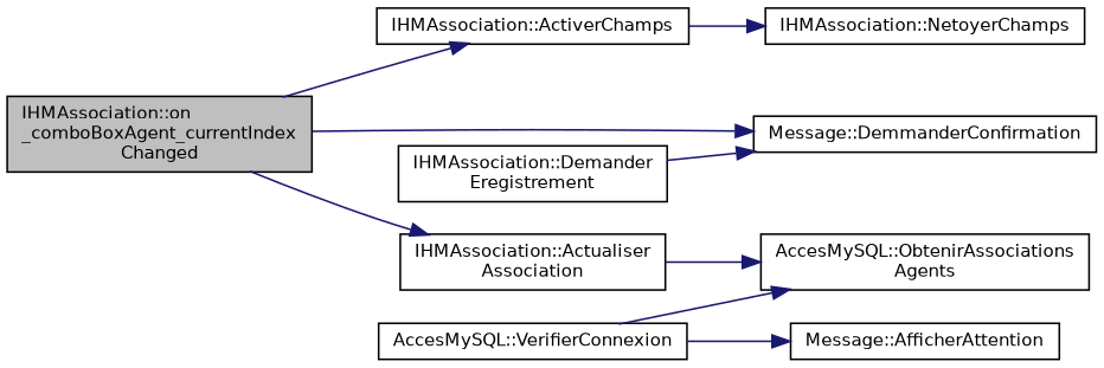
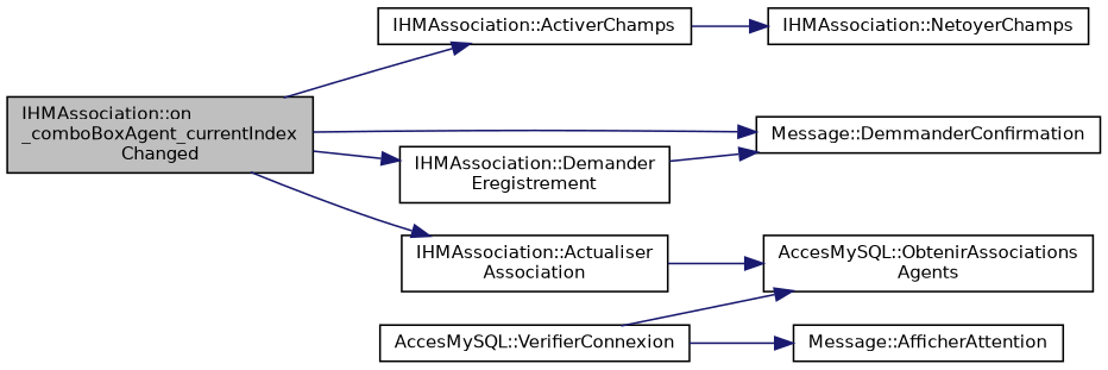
  digraph {
    rankdir=LR
    node [color=black fillcolor=white fontname=Helvetica fontsize=10 shape=record style=filled]
    edge [color=midnightblue fontname=Helvetica fontsize=10 labelfontname=Helvetica labelfontsize=10 style=solid]
    n1 [fillcolor=grey75 fontcolor=black height=0.2 label="IHMAssociation::on\l_comboBoxAgent_currentIndex\lChanged" width=0.4]
    n2 [height=0.2 label="IHMAssociation::ActiverChamps" width=0.4]
    n3 [height=0.2 label="IHMAssociation::Actualiser\lAssociation" width=0.4]
    n4 [height=0.2 label="IHMAssociation::Demander\lEregistrement" width=0.4]
    n5 [height=0.2 label="Message::DemmanderConfirmation" width=0.4]
    n6 [height=0.2 label="IHMAssociation::NetoyerChamps" width=0.4]
    n7 [height=0.2 label="AccesMySQL::ObtenirAssociations\lAgents" width=0.4]
    n8 [height=0.2 label="AccesMySQL::VerifierConnexion" width=0.4]
    n9 [height=0.2 label="Message::AfficherAttention" width=0.4]
    n1 -> n2
    n1 -> n3
+   n1 -> n4
    n1 -> n5
    n2 -> n6
    n3 -> n7
    n4 -> n5
    n8 -> n7
    n8 -> n9
  }
